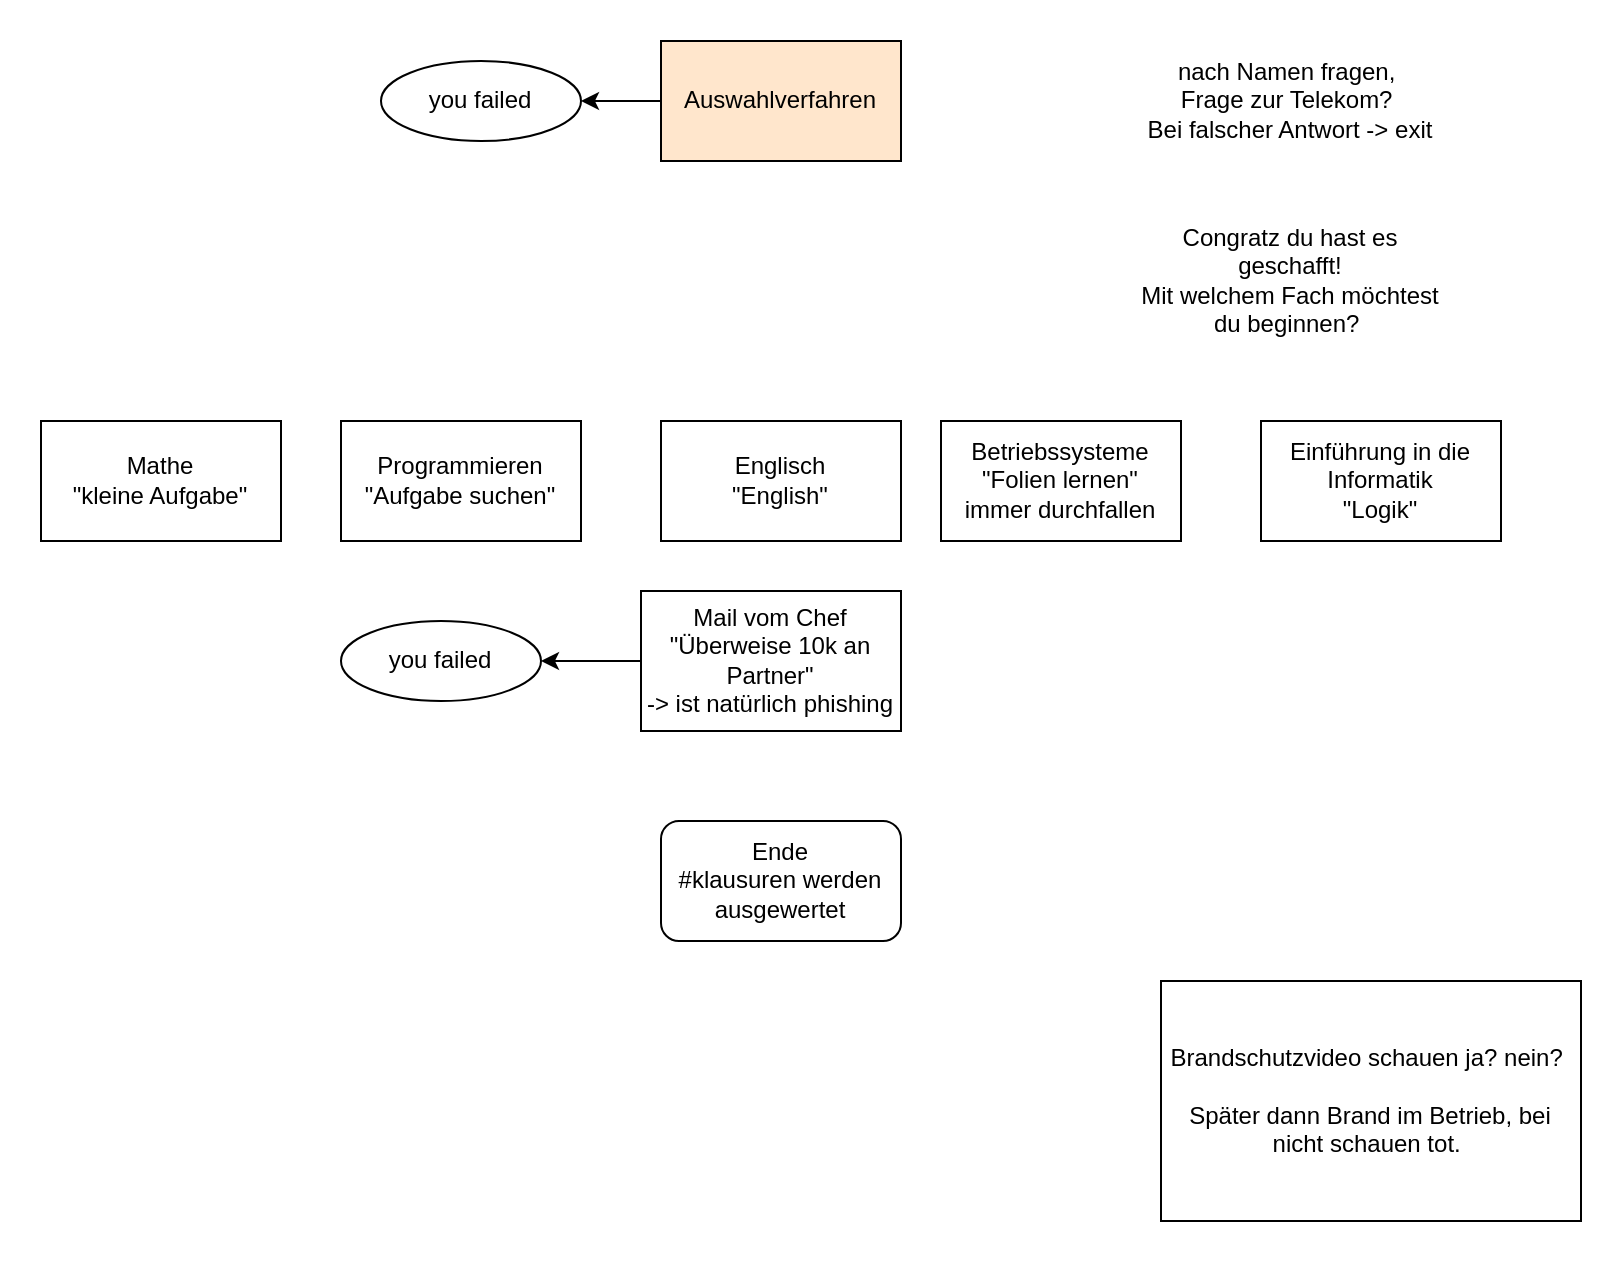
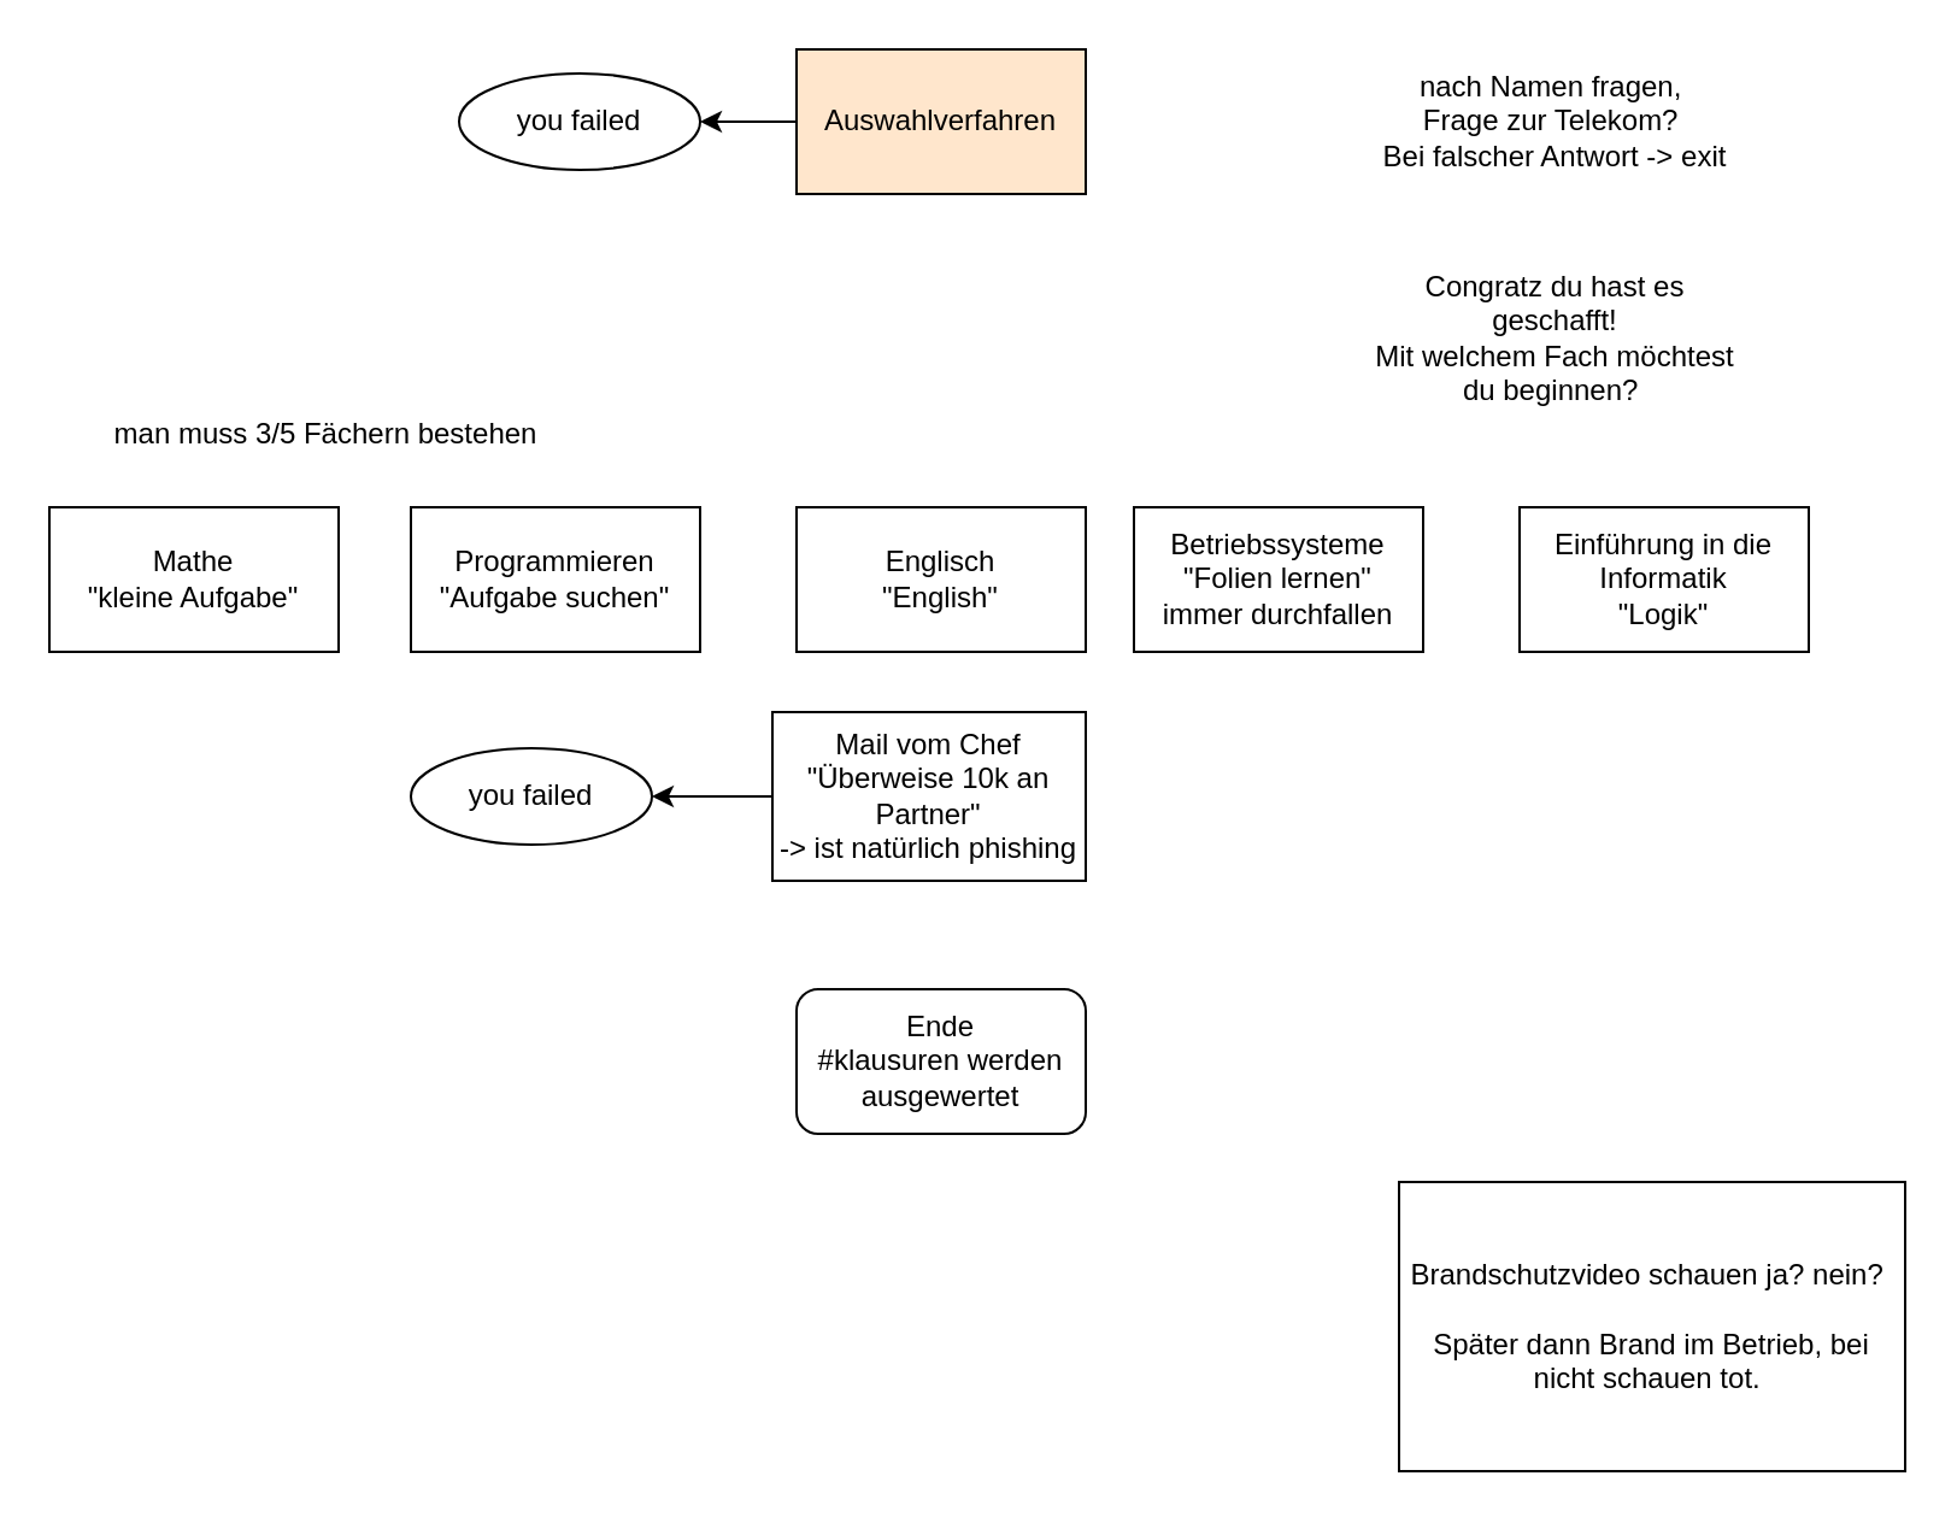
  <mxCell id="0" />
  <mxCell id="1" parent="0" />
  <mxCell id="2" style="edgeStyle=orthogonalEdgeStyle;rounded=0;orthogonalLoop=1;jettySize=auto;html=1;exitX=0;exitY=0.5;exitDx=0;exitDy=0;entryX=1;entryY=0.5;entryDx=0;entryDy=0;" parent="1" source="3" target="14" edge="1"><mxGeometry relative="1" as="geometry" /></mxCell>
  <mxCell id="3" value="Auswahlverfahren" style="rounded=0;whiteSpace=wrap;html=1;fillColor=#ffe6cc;" parent="1" vertex="1"><mxGeometry x="330" y="20" width="120" height="60" as="geometry" /></mxCell>
  <mxCell id="4" value="nach Namen fragen,&amp;nbsp;&lt;br&gt;Frage zur Telekom?&amp;nbsp;&lt;br&gt;Bei falscher Antwort -&amp;gt; exit" style="text;html=1;strokeColor=none;fillColor=none;align=center;verticalAlign=middle;whiteSpace=wrap;rounded=0;" parent="1" vertex="1"><mxGeometry x="560" y="20" width="170" height="60" as="geometry" /></mxCell>
  <mxCell id="5" value="Mathe&lt;br&gt;&quot;kleine Aufgabe&quot;" style="rounded=0;whiteSpace=wrap;html=1;" parent="1" vertex="1"><mxGeometry x="20" y="210" width="120" height="60" as="geometry" /></mxCell>
  <mxCell id="6" value="Programmieren&lt;br&gt;&quot;Aufgabe suchen&quot;" style="rounded=0;whiteSpace=wrap;html=1;" parent="1" vertex="1"><mxGeometry x="170" y="210" width="120" height="60" as="geometry" /></mxCell>
  <mxCell id="7" value="Congratz du hast es geschafft!&lt;br&gt;Mit welchem Fach möchtest du beginnen?&amp;nbsp;" style="text;html=1;strokeColor=none;fillColor=none;align=center;verticalAlign=middle;whiteSpace=wrap;rounded=0;" parent="1" vertex="1"><mxGeometry x="565" y="130" width="160" height="20" as="geometry" /></mxCell>
  <mxCell id="8" value="Englisch&lt;br&gt;&quot;English&quot;" style="rounded=0;whiteSpace=wrap;html=1;" parent="1" vertex="1"><mxGeometry x="330" y="210" width="120" height="60" as="geometry" /></mxCell>
  <mxCell id="9" value="Betriebssysteme&lt;br&gt;&quot;Folien lernen&quot;&lt;br&gt;immer durchfallen" style="rounded=0;whiteSpace=wrap;html=1;" parent="1" vertex="1"><mxGeometry x="470" y="210" width="120" height="60" as="geometry" /></mxCell>
+ <mxCell id="10" value="man muss 3/5 Fächern bestehen" style="text;html=1;strokeColor=none;fillColor=none;align=center;verticalAlign=middle;whiteSpace=wrap;rounded=0;" parent="1" vertex="1"><mxGeometry x="40" y="160" width="190" height="40" as="geometry" /></mxCell>
  <mxCell id="11" value="Einführung in die Informatik&lt;br&gt;&quot;Logik&quot;" style="rounded=0;whiteSpace=wrap;html=1;" parent="1" vertex="1"><mxGeometry x="630" y="210" width="120" height="60" as="geometry" /></mxCell>
  <mxCell id="12" style="edgeStyle=orthogonalEdgeStyle;rounded=0;orthogonalLoop=1;jettySize=auto;html=1;exitX=0;exitY=0.5;exitDx=0;exitDy=0;entryX=1;entryY=0.5;entryDx=0;entryDy=0;" parent="1" source="13" target="15" edge="1"><mxGeometry relative="1" as="geometry" /></mxCell>
  <mxCell id="13" value="Mail vom Chef&lt;br&gt;&quot;Überweise 10k an Partner&quot;&lt;br&gt;-&amp;gt; ist natürlich phishing" style="rounded=0;whiteSpace=wrap;html=1;" parent="1" vertex="1"><mxGeometry x="320" y="295" width="130" height="70" as="geometry" /></mxCell>
  <mxCell id="14" value="you failed" style="ellipse;whiteSpace=wrap;html=1;" parent="1" vertex="1"><mxGeometry x="190" y="30" width="100" height="40" as="geometry" /></mxCell>
  <mxCell id="15" value="you failed" style="ellipse;whiteSpace=wrap;html=1;" parent="1" vertex="1"><mxGeometry x="170" y="310" width="100" height="40" as="geometry" /></mxCell>
  <mxCell id="16" value="Ende&lt;br&gt;#klausuren werden ausgewertet" style="whiteSpace=wrap;html=1;rounded=1;" parent="1" vertex="1"><mxGeometry x="330" y="410" width="120" height="60" as="geometry" /></mxCell>
  <mxCell id="17" value="Brandschutzvideo schauen ja? nein?&amp;nbsp;&lt;br&gt;&lt;br&gt;Später dann Brand im Betrieb, bei nicht schauen tot.&amp;nbsp;" style="rounded=0;whiteSpace=wrap;html=1;" parent="1" vertex="1"><mxGeometry x="580" y="490" width="210" height="120" as="geometry" /></mxCell>
